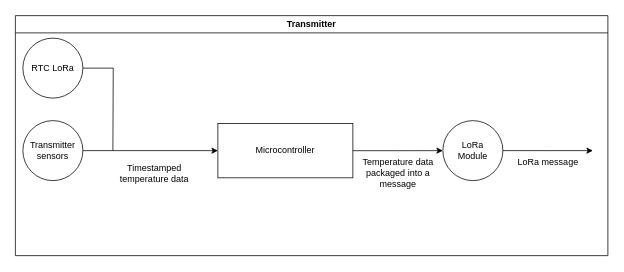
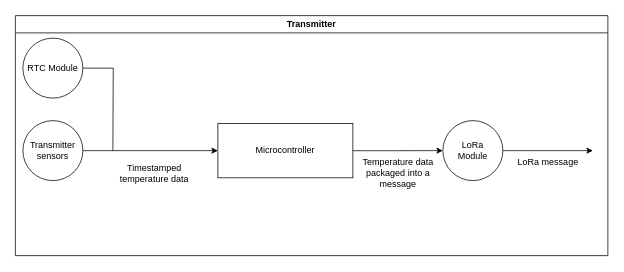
  <mxCell id="0" />
  <mxCell id="1" parent="0" />
  <mxCell id="2" style="edgeStyle=orthogonalEdgeStyle;rounded=0;orthogonalLoop=1;jettySize=auto;html=1;entryX=0;entryY=0.5;entryDx=0;entryDy=0;" edge="1" parent="1" source="3" target="10"><mxGeometry relative="1" as="geometry" /></mxCell>
  <mxCell id="3" value="Transmitter sensors" style="ellipse;whiteSpace=wrap;html=1;aspect=fixed;" vertex="1" parent="1"><mxGeometry x="30" y="160" width="80" height="80" as="geometry" /></mxCell>
  <mxCell id="4" style="edgeStyle=orthogonalEdgeStyle;rounded=0;orthogonalLoop=1;jettySize=auto;html=1;endSize=6;endArrow=none;endFill=0;" edge="1" parent="1" source="5"><mxGeometry relative="1" as="geometry"><mxPoint x="150" y="200" as="targetPoint" /></mxGeometry></mxCell>
- <mxCell id="5" value="RTC LoRa" style="ellipse;whiteSpace=wrap;html=1;aspect=fixed;" vertex="1" parent="1"><mxGeometry x="30" y="50" width="80" height="80" as="geometry" /></mxCell>
+ <mxCell id="5" value="RTC Module" style="ellipse;whiteSpace=wrap;html=1;aspect=fixed;" vertex="1" parent="1"><mxGeometry x="30" y="50" width="80" height="80" as="geometry" /></mxCell>
  <mxCell id="6" value="Timestamped&lt;br&gt;temperature data" style="text;html=1;align=center;verticalAlign=middle;resizable=0;points=[];autosize=1;strokeColor=none;fillColor=none;" vertex="1" parent="1"><mxGeometry x="150" y="210" width="110" height="40" as="geometry" /></mxCell>
  <mxCell id="7" value="Transmitter" style="swimlane;whiteSpace=wrap;html=1;" vertex="1" parent="1"><mxGeometry x="20" y="20" width="790" height="320" as="geometry" /></mxCell>
  <mxCell id="8" style="edgeStyle=orthogonalEdgeStyle;rounded=0;orthogonalLoop=1;jettySize=auto;html=1;" edge="1" parent="7" source="9"><mxGeometry relative="1" as="geometry"><mxPoint x="770" y="180" as="targetPoint" /></mxGeometry></mxCell>
  <mxCell id="9" value="LoRa&lt;div&gt;Module&lt;/div&gt;" style="ellipse;whiteSpace=wrap;html=1;aspect=fixed;" vertex="1" parent="7"><mxGeometry x="570" y="140" width="80" height="80" as="geometry" /></mxCell>
  <mxCell id="10" value="Microcontroller" style="whiteSpace=wrap;html=1;" vertex="1" parent="7"><mxGeometry x="270" y="143.75" width="180" height="72.5" as="geometry" /></mxCell>
  <mxCell id="11" style="edgeStyle=orthogonalEdgeStyle;rounded=0;orthogonalLoop=1;jettySize=auto;html=1;entryX=0;entryY=0.5;entryDx=0;entryDy=0;" edge="1" parent="7" source="10" target="9"><mxGeometry relative="1" as="geometry" /></mxCell>
  <mxCell id="12" value="Temperature data&lt;br&gt;packaged into a&lt;div&gt;message&lt;/div&gt;" style="text;html=1;align=center;verticalAlign=middle;resizable=0;points=[];autosize=1;strokeColor=none;fillColor=none;" vertex="1" parent="7"><mxGeometry x="450" y="180" width="120" height="60" as="geometry" /></mxCell>
  <mxCell id="13" value="LoRa message" style="text;html=1;align=center;verticalAlign=middle;resizable=0;points=[];autosize=1;strokeColor=none;fillColor=none;" vertex="1" parent="7"><mxGeometry x="660" y="180" width="100" height="30" as="geometry" /></mxCell>
